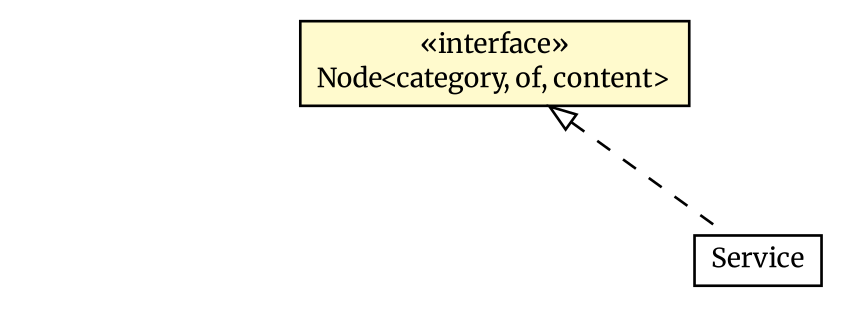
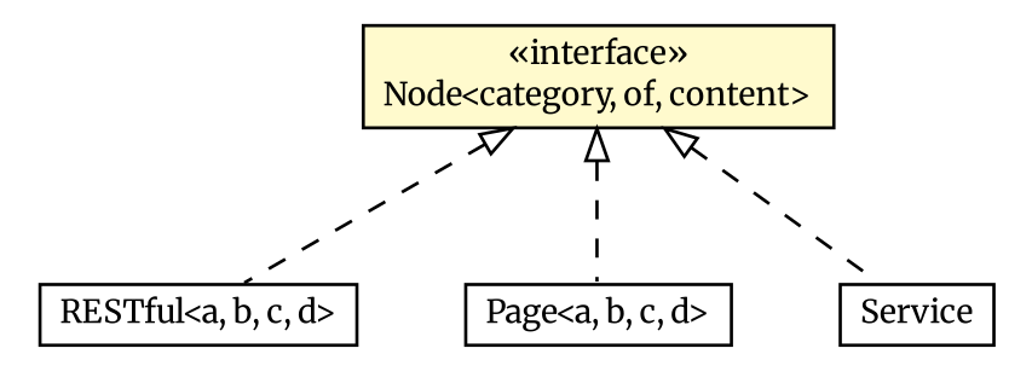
  digraph {
    fontname=Merriweather
    nodesep=0.25
    ranksep=0.5
    node [fontcolor=black fontname=Merriweather fontsize=10.0 shape=plaintext]
    edge [arrowtail=empty dir=back fontname=Merriweather fontsize=10 headport=p labelfontname=arial labelfontsize=10 style=dashed tailport=p]
+   n1 [label=<<table title="html.composite.RESTful" border="0" cellborder="1" cellspacing="0" cellpadding="2" port="p" href="./composite/RESTful.html"> 		<tr><td><table border="0" cellspacing="0" cellpadding="1"> <tr><td align="center" balign="center"> RESTful&lt;a, b, c, d&gt; </td></tr> 		</table></td></tr> 		</table>>]
+   n2 [label=<<table title="html.composite.Page" border="0" cellborder="1" cellspacing="0" cellpadding="2" port="p" href="./composite/Page.html"> 		<tr><td><table border="0" cellspacing="0" cellpadding="1"> <tr><td align="center" balign="center"> Page&lt;a, b, c, d&gt; </td></tr> 		</table></td></tr> 		</table>>]
    n3 [label=<<table title="html.composite.master.Service" border="0" cellborder="1" cellspacing="0" cellpadding="2" port="p" href="./composite/master/Service.html"> 		<tr><td><table border="0" cellspacing="0" cellpadding="1"> <tr><td align="center" balign="center"> Service </td></tr> 		</table></td></tr> 		</table>>]
    n4 [label=<<table title="html.Node" border="0" cellborder="1" cellspacing="0" cellpadding="2" port="p" bgcolor="lemonChiffon" href="./Node.html"> 		<tr><td><table border="0" cellspacing="0" cellpadding="1"> <tr><td align="center" balign="center"> &#171;interface&#187; </td></tr> <tr><td align="center" balign="center"> Node&lt;category, of, content&gt; </td></tr> 		</table></td></tr> 		</table>>]
+   n4 -> n1
+   n4 -> n2
    n4 -> n3
  }
